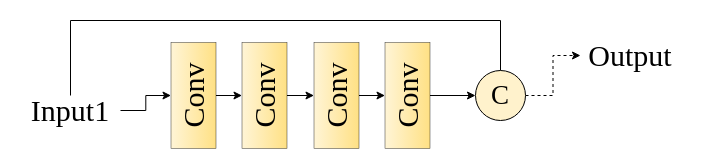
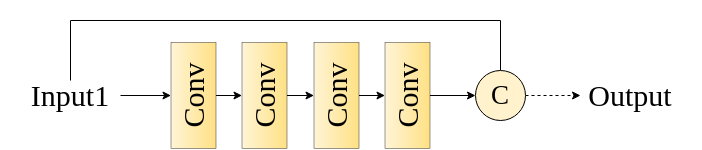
  <mxCell id="0" />
  <mxCell id="1" parent="0" />
  <mxCell id="2" style="edgeStyle=orthogonalEdgeStyle;rounded=0;orthogonalLoop=1;jettySize=auto;html=1;" edge="1" parent="1" source="4" target="6"><mxGeometry relative="1" as="geometry" /></mxCell>
  <mxCell id="3" style="edgeStyle=orthogonalEdgeStyle;rounded=0;orthogonalLoop=1;jettySize=auto;html=1;entryX=0.5;entryY=0;entryDx=0;entryDy=0;endArrow=none;" edge="1" parent="1" source="4" target="14"><mxGeometry relative="1" as="geometry"><Array as="points"><mxPoint x="70" y="20" /><mxPoint x="500" y="20" /></Array></mxGeometry></mxCell>
- <mxCell id="4" value="&lt;font face=&quot;Times New Roman&quot; style=&quot;font-size: 30px;&quot;&gt;Input1&lt;/font&gt;" style="text;html=1;strokeColor=none;fillColor=none;align=center;verticalAlign=middle;whiteSpace=wrap;rounded=0;" vertex="1" parent="1"><mxGeometry x="20" y="95" width="100" height="30" as="geometry" /></mxCell>
+ <mxCell id="4" value="&lt;font face=&quot;Times New Roman&quot; style=&quot;font-size: 30px;&quot;&gt;Input1&lt;/font&gt;" style="text;html=1;strokeColor=none;fillColor=none;align=center;verticalAlign=middle;whiteSpace=wrap;rounded=0;" vertex="1" parent="1"><mxGeometry x="20" y="80" width="100" height="30" as="geometry" /></mxCell>
  <mxCell id="5" style="edgeStyle=orthogonalEdgeStyle;rounded=0;orthogonalLoop=1;jettySize=auto;html=1;" edge="1" parent="1" source="6" target="8"><mxGeometry relative="1" as="geometry" /></mxCell>
  <mxCell id="6" value="&lt;font face=&quot;Times New Roman&quot; style=&quot;font-size: 30px;&quot;&gt;Conv&lt;/font&gt;" style="rounded=0;whiteSpace=wrap;html=1;rotation=-90;fillColor=#fff2cc;strokeColor=#000000;gradientColor=#ffd966;strokeWidth=0.5;gradientDirection=south;opacity=80;" vertex="1" parent="1"><mxGeometry x="140" y="72.5" width="106" height="45" as="geometry" /></mxCell>
  <mxCell id="7" style="edgeStyle=orthogonalEdgeStyle;rounded=0;orthogonalLoop=1;jettySize=auto;html=1;" edge="1" parent="1" source="8" target="10"><mxGeometry relative="1" as="geometry" /></mxCell>
  <mxCell id="8" value="&lt;font face=&quot;Times New Roman&quot; style=&quot;font-size: 30px;&quot;&gt;Conv&lt;/font&gt;" style="rounded=0;whiteSpace=wrap;html=1;rotation=-90;fillColor=#fff2cc;strokeColor=#000000;gradientColor=#ffd966;strokeWidth=0.5;gradientDirection=south;opacity=80;" vertex="1" parent="1"><mxGeometry x="211" y="72.5" width="106" height="45" as="geometry" /></mxCell>
  <mxCell id="9" style="edgeStyle=orthogonalEdgeStyle;rounded=0;orthogonalLoop=1;jettySize=auto;html=1;entryX=0.5;entryY=0;entryDx=0;entryDy=0;" edge="1" parent="1" source="10" target="12"><mxGeometry relative="1" as="geometry" /></mxCell>
  <mxCell id="10" value="&lt;font face=&quot;Times New Roman&quot; style=&quot;font-size: 30px;&quot;&gt;Conv&lt;/font&gt;" style="rounded=0;whiteSpace=wrap;html=1;rotation=-90;fillColor=#fff2cc;strokeColor=#000000;gradientColor=#ffd966;strokeWidth=0.5;gradientDirection=south;opacity=80;" vertex="1" parent="1"><mxGeometry x="283" y="72.5" width="106" height="45" as="geometry" /></mxCell>
  <mxCell id="11" style="edgeStyle=orthogonalEdgeStyle;rounded=0;orthogonalLoop=1;jettySize=auto;html=1;entryX=0;entryY=0.5;entryDx=0;entryDy=0;" edge="1" parent="1" source="12" target="14"><mxGeometry relative="1" as="geometry" /></mxCell>
  <mxCell id="12" value="&lt;font face=&quot;Times New Roman&quot; style=&quot;font-size: 30px;&quot;&gt;Conv&lt;/font&gt;" style="rounded=0;whiteSpace=wrap;html=1;rotation=-90;fillColor=#fff2cc;strokeColor=#000000;gradientColor=#ffd966;strokeWidth=0.5;gradientDirection=south;opacity=80;" vertex="1" parent="1"><mxGeometry x="354" y="72.5" width="106" height="45" as="geometry" /></mxCell>
  <mxCell id="13" style="edgeStyle=orthogonalEdgeStyle;rounded=0;orthogonalLoop=1;jettySize=auto;html=1;entryX=0;entryY=0.5;entryDx=0;entryDy=0;dashed=1;" edge="1" parent="1" source="14" target="15"><mxGeometry relative="1" as="geometry" /></mxCell>
  <mxCell id="14" value="&lt;font style=&quot;font-size: 27px;&quot; face=&quot;Times New Roman&quot;&gt;C&lt;/font&gt;" style="ellipse;whiteSpace=wrap;html=1;aspect=fixed;fillColor=#fff2cc;" vertex="1" parent="1"><mxGeometry x="475" y="70" width="50" height="50" as="geometry" /></mxCell>
- <mxCell id="15" value="&lt;font face=&quot;Times New Roman&quot; style=&quot;font-size: 30px;&quot;&gt;Output&lt;/font&gt;" style="text;html=1;strokeColor=none;fillColor=none;align=center;verticalAlign=middle;whiteSpace=wrap;rounded=0;" vertex="1" parent="1"><mxGeometry x="580" y="40" width="100" height="30" as="geometry" /></mxCell>
+ <mxCell id="15" value="&lt;font face=&quot;Times New Roman&quot; style=&quot;font-size: 30px;&quot;&gt;Output&lt;/font&gt;" style="text;html=1;strokeColor=none;fillColor=none;align=center;verticalAlign=middle;whiteSpace=wrap;rounded=0;" vertex="1" parent="1"><mxGeometry x="580" y="80" width="100" height="30" as="geometry" /></mxCell>
